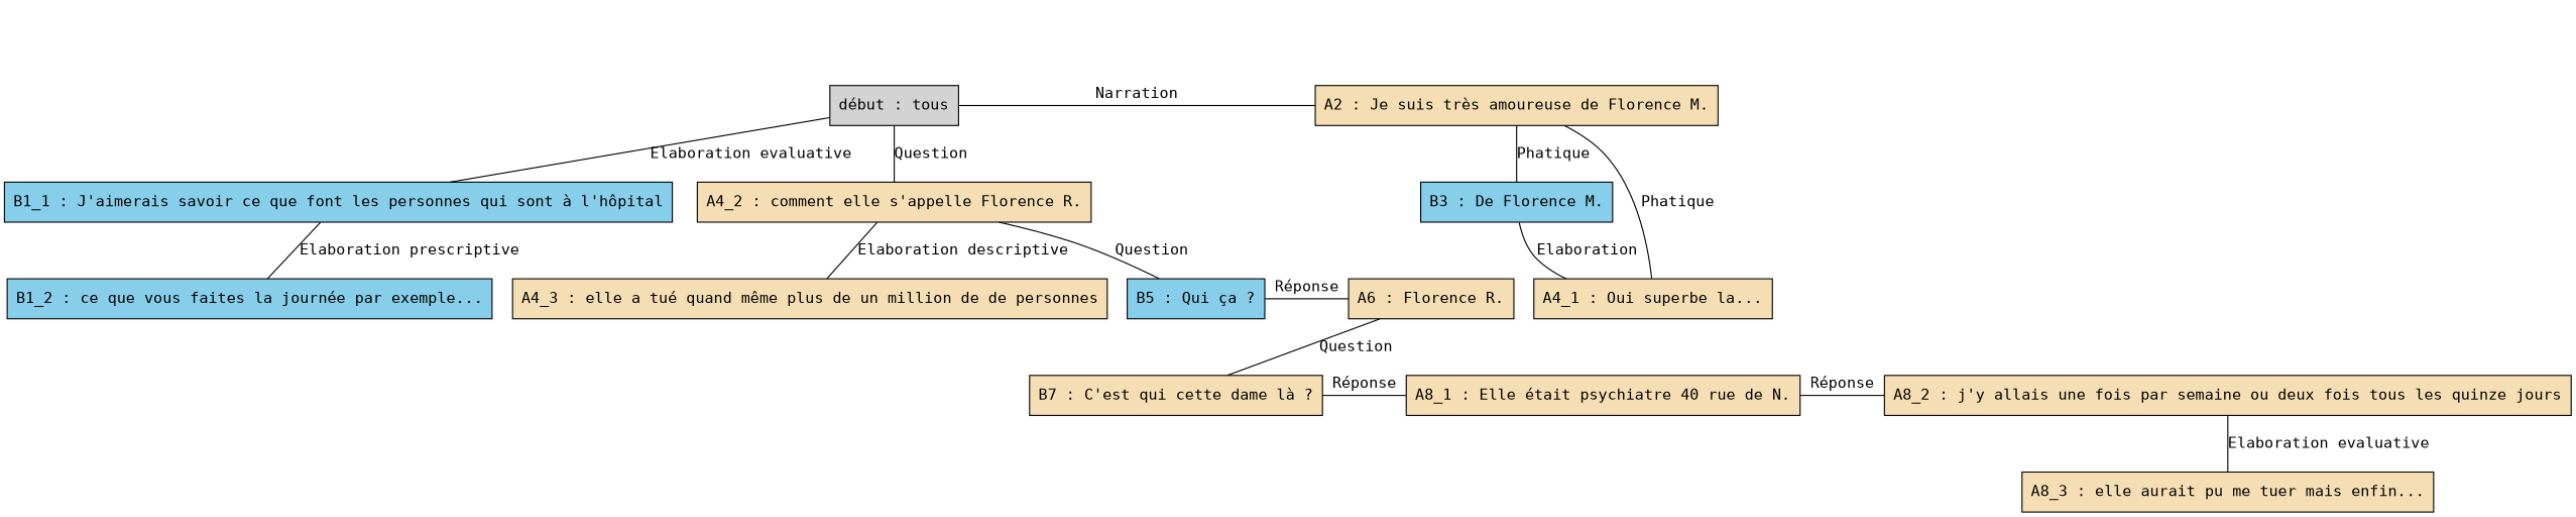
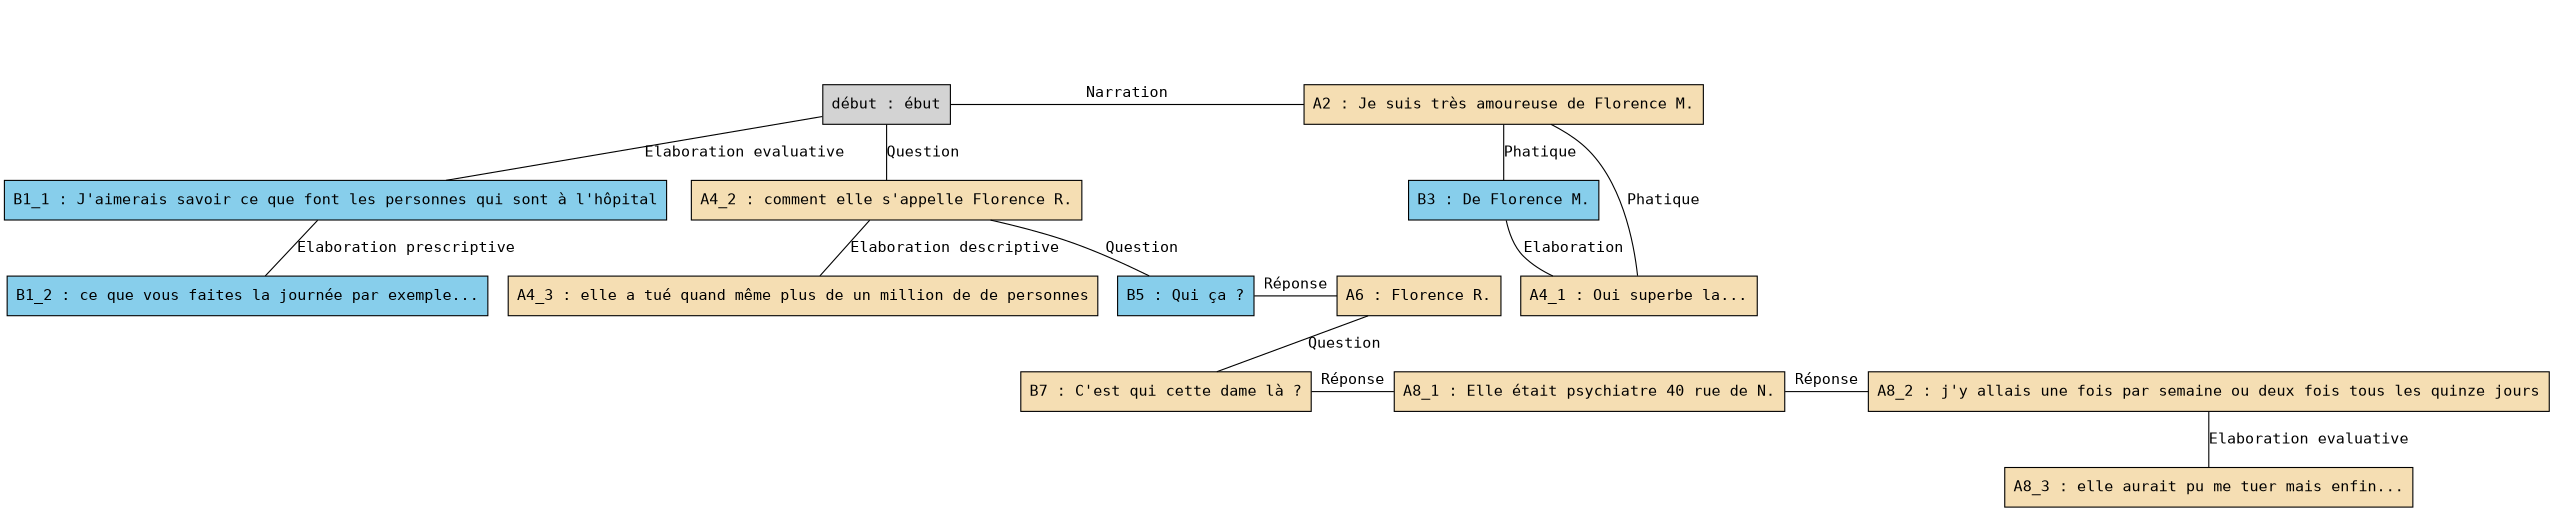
  digraph {
    fontname="DejaVu Sans Mono"
    newrank=true
    node [fontname="DejaVu Sans Mono" shape=box style=filled fillcolor=wheat]
    edge [fontname="DejaVu Sans Mono" weight=2 dir=none]
    zero [style=invis fillcolor=""]
-   n2 [label="début : tous" fillcolor=""]
+   n2 [label="début : ébut" fillcolor=""]
    n3 [label="A2 : Je suis très amoureuse de Florence M."]
    n4 [fillcolor=skyblue label="B1_1 : J'aimerais savoir ce que font les personnes qui sont à l'hôpital"]
    n5 [label="A4_2 : comment elle s'appelle Florence R."]
    n6 [fillcolor=skyblue label="B3 : De Florence M."]
    n7 [label="A4_1 : Oui superbe la..."]
    n8 [fillcolor=skyblue label="B1_2 : ce que vous faites la journée par exemple..."]
    n9 [label="A4_3 : elle a tué quand même plus de un million de de personnes"]
    n10 [fillcolor=skyblue label="B5 : Qui ça ?"]
    n11 [label="A6 : Florence R."]
    n12 [label="B7 : C'est qui cette dame là ?"]
    n13 [label="A8_1 : Elle était psychiatre 40 rue de N."]
    n14 [label="A8_2 : j'y allais une fois par semaine ou deux fois tous les quinze jours"]
    n15 [label="A8_3 : elle aurait pu me tuer mais enfin..."]
    zero -> n2 [style=invis weight="" dir=""]
    zero -> n3 [style=invis weight=1 dir=""]
    n2 -> n3 [constraint=false label=Narration weight=""]
    n2 -> n4 [label="Elaboration evaluative"]
    n2 -> n5 [label=Question]
    n3 -> n6 [label=Phatique]
    n3 -> n7 [label=Phatique]
    n4 -> n8 [label="Elaboration prescriptive"]
    n5 -> n9 [label="Elaboration descriptive"]
    n5 -> n10 [label=Question]
    n5 -> n11 [style=invis weight=1 dir=""]
    n6 -> n7 [label=Elaboration]
    n10 -> n11 [constraint=false label="Réponse" weight=""]
    n11 -> n12 [label=Question]
    n11 -> n13 [style=invis weight=1 dir=""]
    n11 -> n14 [style=invis weight=1 dir=""]
    n12 -> n13 [constraint=false label="Réponse" weight=""]
    n13 -> n14 [constraint=false label="Réponse" weight=""]
    n14 -> n15 [label="Elaboration evaluative"]
  }
